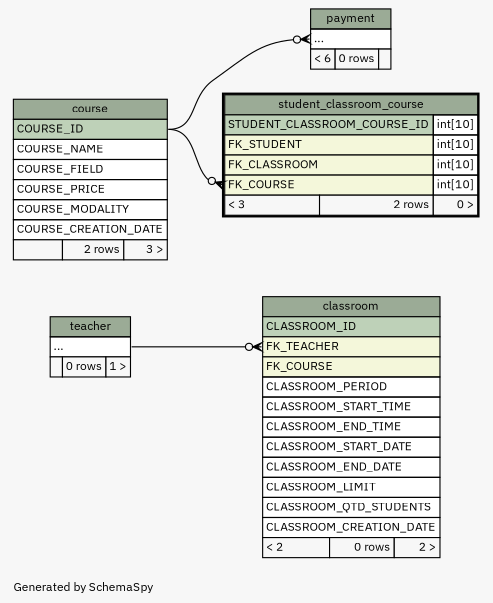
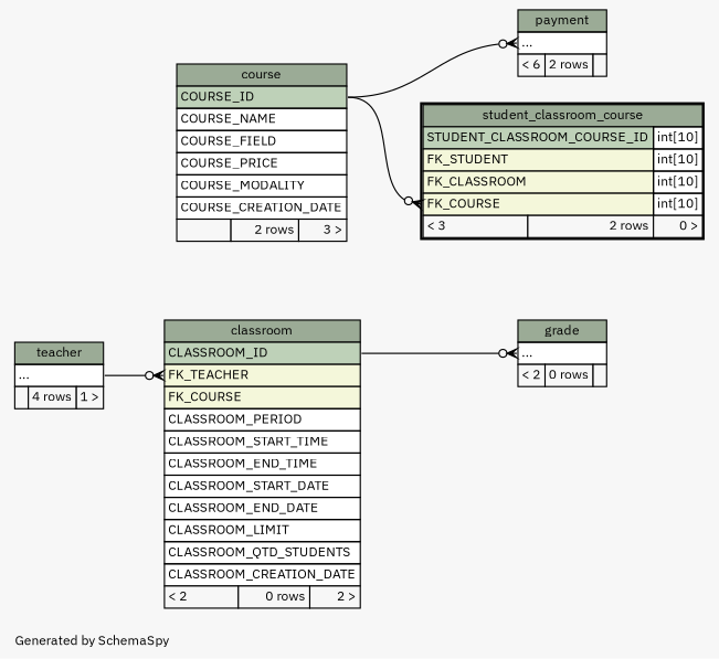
  digraph {
    bgcolor="#f7f7f7"
    fontname="IBM Plex Sans"
    fontsize=11
    label="\nGenerated by SchemaSpy"
    labeljust=l
    nodesep=0.18
    rankdir=RL
    ranksep=0.46
    node [fontname="IBM Plex Sans" fontsize=11 shape=plaintext]
    edge [arrowhead=none arrowsize=0.8 arrowtail=crowodot dir=back fontname="IBM Plex Sans" headport="COURSE_ID:e" tailport="elipses:w"]
    n1 [label=<     <TABLE BORDER="0" CELLBORDER="1" CELLSPACING="0" BGCOLOR="#ffffff">       <TR><TD COLSPAN="3" BGCOLOR="#9bab96" ALIGN="CENTER">classroom</TD></TR>       <TR><TD PORT="CLASSROOM_ID" COLSPAN="3" BGCOLOR="#bed1b8" ALIGN="LEFT">CLASSROOM_ID</TD></TR>       <TR><TD PORT="FK_TEACHER" COLSPAN="3" BGCOLOR="#f4f7da" ALIGN="LEFT">FK_TEACHER</TD></TR>       <TR><TD PORT="FK_COURSE" COLSPAN="3" BGCOLOR="#f4f7da" ALIGN="LEFT">FK_COURSE</TD></TR>       <TR><TD PORT="CLASSROOM_PERIOD" COLSPAN="3" ALIGN="LEFT">CLASSROOM_PERIOD</TD></TR>       <TR><TD PORT="CLASSROOM_START_TIME" COLSPAN="3" ALIGN="LEFT">CLASSROOM_START_TIME</TD></TR>       <TR><TD PORT="CLASSROOM_END_TIME" COLSPAN="3" ALIGN="LEFT">CLASSROOM_END_TIME</TD></TR>       <TR><TD PORT="CLASSROOM_START_DATE" COLSPAN="3" ALIGN="LEFT">CLASSROOM_START_DATE</TD></TR>       <TR><TD PORT="CLASSROOM_END_DATE" COLSPAN="3" ALIGN="LEFT">CLASSROOM_END_DATE</TD></TR>       <TR><TD PORT="CLASSROOM_LIMIT" COLSPAN="3" ALIGN="LEFT">CLASSROOM_LIMIT</TD></TR>       <TR><TD PORT="CLASSROOM_QTD_STUDENTS" COLSPAN="3" ALIGN="LEFT">CLASSROOM_QTD_STUDENTS</TD></TR>       <TR><TD PORT="CLASSROOM_CREATION_DATE" COLSPAN="3" ALIGN="LEFT">CLASSROOM_CREATION_DATE</TD></TR>       <TR><TD ALIGN="LEFT" BGCOLOR="#f7f7f7">&lt; 2</TD><TD ALIGN="RIGHT" BGCOLOR="#f7f7f7">0 rows</TD><TD ALIGN="RIGHT" BGCOLOR="#f7f7f7">2 &gt;</TD></TR>     </TABLE>>]
-   n2 [label=<     <TABLE BORDER="0" CELLBORDER="1" CELLSPACING="0" BGCOLOR="#ffffff">       <TR><TD COLSPAN="3" BGCOLOR="#9bab96" ALIGN="CENTER">teacher</TD></TR>       <TR><TD PORT="elipses" COLSPAN="3" ALIGN="LEFT">...</TD></TR>       <TR><TD ALIGN="LEFT" BGCOLOR="#f7f7f7">  </TD><TD ALIGN="RIGHT" BGCOLOR="#f7f7f7">0 rows</TD><TD ALIGN="RIGHT" BGCOLOR="#f7f7f7">1 &gt;</TD></TR>     </TABLE>>]
+   n2 [label=<     <TABLE BORDER="0" CELLBORDER="1" CELLSPACING="0" BGCOLOR="#ffffff">       <TR><TD COLSPAN="3" BGCOLOR="#9bab96" ALIGN="CENTER">teacher</TD></TR>       <TR><TD PORT="elipses" COLSPAN="3" ALIGN="LEFT">...</TD></TR>       <TR><TD ALIGN="LEFT" BGCOLOR="#f7f7f7">  </TD><TD ALIGN="RIGHT" BGCOLOR="#f7f7f7">4 rows</TD><TD ALIGN="RIGHT" BGCOLOR="#f7f7f7">1 &gt;</TD></TR>     </TABLE>>]
    n3 [label=<     <TABLE BORDER="0" CELLBORDER="1" CELLSPACING="0" BGCOLOR="#ffffff">       <TR><TD COLSPAN="3" BGCOLOR="#9bab96" ALIGN="CENTER">course</TD></TR>       <TR><TD PORT="COURSE_ID" COLSPAN="3" BGCOLOR="#bed1b8" ALIGN="LEFT">COURSE_ID</TD></TR>       <TR><TD PORT="COURSE_NAME" COLSPAN="3" ALIGN="LEFT">COURSE_NAME</TD></TR>       <TR><TD PORT="COURSE_FIELD" COLSPAN="3" ALIGN="LEFT">COURSE_FIELD</TD></TR>       <TR><TD PORT="COURSE_PRICE" COLSPAN="3" ALIGN="LEFT">COURSE_PRICE</TD></TR>       <TR><TD PORT="COURSE_MODALITY" COLSPAN="3" ALIGN="LEFT">COURSE_MODALITY</TD></TR>       <TR><TD PORT="COURSE_CREATION_DATE" COLSPAN="3" ALIGN="LEFT">COURSE_CREATION_DATE</TD></TR>       <TR><TD ALIGN="LEFT" BGCOLOR="#f7f7f7">  </TD><TD ALIGN="RIGHT" BGCOLOR="#f7f7f7">2 rows</TD><TD ALIGN="RIGHT" BGCOLOR="#f7f7f7">3 &gt;</TD></TR>     </TABLE>>]
-   n5 [label=<     <TABLE BORDER="0" CELLBORDER="1" CELLSPACING="0" BGCOLOR="#ffffff">       <TR><TD COLSPAN="3" BGCOLOR="#9bab96" ALIGN="CENTER">payment</TD></TR>       <TR><TD PORT="elipses" COLSPAN="3" ALIGN="LEFT">...</TD></TR>       <TR><TD ALIGN="LEFT" BGCOLOR="#f7f7f7">&lt; 6</TD><TD ALIGN="RIGHT" BGCOLOR="#f7f7f7">0 rows</TD><TD ALIGN="RIGHT" BGCOLOR="#f7f7f7">  </TD></TR>     </TABLE>>]
+   n4 [label=<     <TABLE BORDER="0" CELLBORDER="1" CELLSPACING="0" BGCOLOR="#ffffff">       <TR><TD COLSPAN="3" BGCOLOR="#9bab96" ALIGN="CENTER">grade</TD></TR>       <TR><TD PORT="elipses" COLSPAN="3" ALIGN="LEFT">...</TD></TR>       <TR><TD ALIGN="LEFT" BGCOLOR="#f7f7f7">&lt; 2</TD><TD ALIGN="RIGHT" BGCOLOR="#f7f7f7">0 rows</TD><TD ALIGN="RIGHT" BGCOLOR="#f7f7f7">  </TD></TR>     </TABLE>>]
+   n5 [label=<     <TABLE BORDER="0" CELLBORDER="1" CELLSPACING="0" BGCOLOR="#ffffff">       <TR><TD COLSPAN="3" BGCOLOR="#9bab96" ALIGN="CENTER">payment</TD></TR>       <TR><TD PORT="elipses" COLSPAN="3" ALIGN="LEFT">...</TD></TR>       <TR><TD ALIGN="LEFT" BGCOLOR="#f7f7f7">&lt; 6</TD><TD ALIGN="RIGHT" BGCOLOR="#f7f7f7">2 rows</TD><TD ALIGN="RIGHT" BGCOLOR="#f7f7f7">  </TD></TR>     </TABLE>>]
    n6 [label=<     <TABLE BORDER="2" CELLBORDER="1" CELLSPACING="0" BGCOLOR="#ffffff">       <TR><TD COLSPAN="3" BGCOLOR="#9bab96" ALIGN="CENTER">student_classroom_course</TD></TR>       <TR><TD PORT="STUDENT_CLASSROOM_COURSE_ID" COLSPAN="2" BGCOLOR="#bed1b8" ALIGN="LEFT">STUDENT_CLASSROOM_COURSE_ID</TD><TD PORT="STUDENT_CLASSROOM_COURSE_ID.type" ALIGN="LEFT">int[10]</TD></TR>       <TR><TD PORT="FK_STUDENT" COLSPAN="2" BGCOLOR="#f4f7da" ALIGN="LEFT">FK_STUDENT</TD><TD PORT="FK_STUDENT.type" ALIGN="LEFT">int[10]</TD></TR>       <TR><TD PORT="FK_CLASSROOM" COLSPAN="2" BGCOLOR="#f4f7da" ALIGN="LEFT">FK_CLASSROOM</TD><TD PORT="FK_CLASSROOM.type" ALIGN="LEFT">int[10]</TD></TR>       <TR><TD PORT="FK_COURSE" COLSPAN="2" BGCOLOR="#f4f7da" ALIGN="LEFT">FK_COURSE</TD><TD PORT="FK_COURSE.type" ALIGN="LEFT">int[10]</TD></TR>       <TR><TD ALIGN="LEFT" BGCOLOR="#f7f7f7">&lt; 3</TD><TD ALIGN="RIGHT" BGCOLOR="#f7f7f7">2 rows</TD><TD ALIGN="RIGHT" BGCOLOR="#f7f7f7">0 &gt;</TD></TR>     </TABLE>>]
    n1 -> n2 [headport="elipses:e" tailport="FK_TEACHER:w"]
+   n4 -> n1 [headport="CLASSROOM_ID:e"]
    n5 -> n3
    n6 -> n3 [tailport="FK_COURSE:w"]
  }
